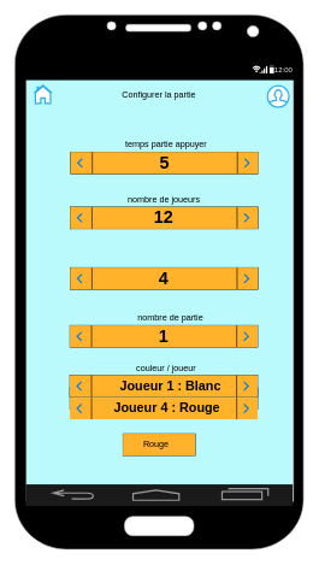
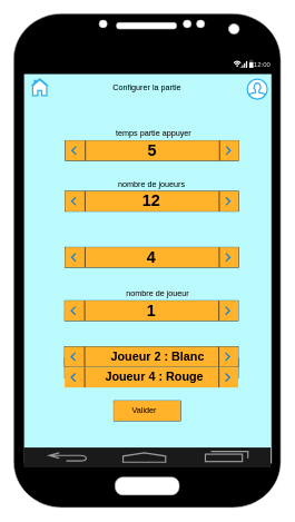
  <mxCell id="0" />
  <mxCell id="1" parent="0" />
  <mxCell id="2" value="" style="verticalLabelPosition=bottom;verticalAlign=top;html=1;shadow=0;dashed=0;strokeWidth=1;strokeColor=none;shape=rect;fillColor=#BBFAFC;" parent="1" vertex="1"><mxGeometry x="30" y="100" width="375" height="578" as="geometry" /></mxCell>
  <mxCell id="3" value="" style="verticalLabelPosition=bottom;verticalAlign=top;html=1;shadow=0;dashed=0;strokeWidth=1;shape=mxgraph.android.phone2;strokeColor=#c0c0c0;fillColor=#000000;" parent="1" vertex="1"><mxGeometry x="20" y="20" width="400" height="740" as="geometry" /></mxCell>
  <mxCell id="4" value="" style="strokeWidth=1;html=1;shadow=0;dashed=0;shape=mxgraph.android.statusBar;align=center;fillColor=#000000;strokeColor=#ffffff;fontColor=#ffffff;fontSize=10;" parent="1" vertex="1"><mxGeometry x="30" y="80" width="380" height="30" as="geometry" /></mxCell>
  <mxCell id="5" value="" style="verticalLabelPosition=bottom;verticalAlign=top;html=1;shadow=0;dashed=0;strokeWidth=2;shape=mxgraph.android.navigation_bar_1;fillColor=#1A1A1A;strokeColor=#999999;" parent="1" vertex="1"><mxGeometry x="35" y="670" width="370" height="30" as="geometry" /></mxCell>
  <mxCell id="6" value="" style="group;strokeColor=#000000;" parent="1" vertex="1" connectable="0"><mxGeometry x="97.46" y="210" width="260" height="30" as="geometry" /></mxCell>
  <mxCell id="7" value="" style="group;fillColor=#FFB22A;" parent="6" vertex="1" connectable="0"><mxGeometry width="260" height="30" as="geometry" /></mxCell>
  <mxCell id="8" value="" style="endArrow=none;html=1;entryX=0.115;entryY=0;entryDx=0;entryDy=0;entryPerimeter=0;" parent="7" edge="1"><mxGeometry width="50" height="50" relative="1" as="geometry"><mxPoint x="30" y="30" as="sourcePoint" /><mxPoint x="29.9" as="targetPoint" /></mxGeometry></mxCell>
  <mxCell id="9" value="" style="html=1;verticalLabelPosition=bottom;labelBackgroundColor=#ffffff;verticalAlign=top;shadow=0;dashed=0;strokeWidth=2;shape=mxgraph.ios7.misc.left;strokeColor=#0080f0;fillColor=#000000;" parent="7" vertex="1"><mxGeometry x="10" y="9" width="6" height="12" as="geometry" /></mxCell>
  <mxCell id="10" value="" style="endArrow=none;html=1;entryX=0.115;entryY=0;entryDx=0;entryDy=0;entryPerimeter=0;" parent="7" edge="1"><mxGeometry width="50" height="50" relative="1" as="geometry"><mxPoint x="231.1" y="30" as="sourcePoint" /><mxPoint x="231.0" as="targetPoint" /><Array as="points"><mxPoint x="231.1" y="30" /></Array></mxGeometry></mxCell>
  <mxCell id="11" value="" style="html=1;verticalLabelPosition=bottom;labelBackgroundColor=#ffffff;verticalAlign=top;shadow=0;dashed=0;strokeWidth=2;shape=mxgraph.ios7.misc.right;strokeColor=#0080f0;fillColor=#000000;" parent="7" vertex="1"><mxGeometry x="241" y="9" width="6" height="12" as="geometry" /></mxCell>
  <mxCell id="12" value="&lt;b&gt;&lt;font style=&quot;font-size: 24px&quot;&gt;5&lt;/font&gt;&lt;/b&gt;" style="text;html=1;strokeColor=none;fillColor=none;align=center;verticalAlign=middle;whiteSpace=wrap;rounded=0;" parent="7" vertex="1"><mxGeometry x="96.27" y="2.5" width="67.46" height="25" as="geometry" /></mxCell>
  <mxCell id="13" value="" style="group;strokeColor=#000000;" parent="1" vertex="1" connectable="0"><mxGeometry x="96.45" y="450" width="260" height="30" as="geometry" /></mxCell>
  <mxCell id="14" value="" style="group;fillColor=#FFB22A;" parent="13" vertex="1" connectable="0"><mxGeometry width="260" height="30" as="geometry" /></mxCell>
  <mxCell id="15" value="" style="endArrow=none;html=1;entryX=0.115;entryY=0;entryDx=0;entryDy=0;entryPerimeter=0;" parent="14" edge="1"><mxGeometry width="50" height="50" relative="1" as="geometry"><mxPoint x="30" y="30" as="sourcePoint" /><mxPoint x="29.9" as="targetPoint" /></mxGeometry></mxCell>
  <mxCell id="16" value="" style="html=1;verticalLabelPosition=bottom;labelBackgroundColor=#ffffff;verticalAlign=top;shadow=0;dashed=0;strokeWidth=2;shape=mxgraph.ios7.misc.left;strokeColor=#0080f0;fillColor=#000000;" parent="14" vertex="1"><mxGeometry x="10" y="9" width="6" height="12" as="geometry" /></mxCell>
  <mxCell id="17" value="" style="endArrow=none;html=1;entryX=0.115;entryY=0;entryDx=0;entryDy=0;entryPerimeter=0;" parent="14" edge="1"><mxGeometry width="50" height="50" relative="1" as="geometry"><mxPoint x="231.1" y="30" as="sourcePoint" /><mxPoint x="231.0" as="targetPoint" /><Array as="points"><mxPoint x="231.1" y="30" /></Array></mxGeometry></mxCell>
  <mxCell id="18" value="" style="html=1;verticalLabelPosition=bottom;labelBackgroundColor=#ffffff;verticalAlign=top;shadow=0;dashed=0;strokeWidth=2;shape=mxgraph.ios7.misc.right;strokeColor=#0080f0;fillColor=#000000;" parent="14" vertex="1"><mxGeometry x="241" y="9" width="6" height="12" as="geometry" /></mxCell>
  <mxCell id="19" value="&lt;b&gt;&lt;font style=&quot;font-size: 24px&quot;&gt;1&lt;/font&gt;&lt;/b&gt;&lt;span style=&quot;color: rgba(0 , 0 , 0 , 0) ; font-family: monospace ; font-size: 0px&quot;&gt;%3CmxGraphModel%3E%3Croot%3E%3CmxCell%20id%3D%220%22%2F%3E%3CmxCell%20id%3D%221%22%20parent%3D%220%22%2F%3E%3CmxCell%20id%3D%222%22%20value%3D%22%26lt%3Bb%26gt%3B%26lt%3Bfont%20style%3D%26quot%3Bfont-size%3A%2024px%26quot%3B%26gt%3B5%26lt%3B%2Ffont%26gt%3B%26lt%3B%2Fb%26gt%3B%22%20style%3D%22text%3Bhtml%3D1%3BstrokeColor%3Dnone%3BfillColor%3Dnone%3Balign%3Dcenter%3BverticalAlign%3Dmiddle%3BwhiteSpace%3Dwrap%3Brounded%3D0%3B%22%20vertex%3D%221%22%20parent%3D%221%22%3E%3CmxGeometry%20x%3D%22423.73%22%20y%3D%22262.5%22%20width%3D%2267.46%22%20height%3D%2225%22%20as%3D%22geometry%22%2F%3E%3C%2FmxCell%3E%3C%2Froot%3E%3C%2FmxGraphModel%3E&lt;/span&gt;" style="text;html=1;strokeColor=none;fillColor=none;align=center;verticalAlign=middle;whiteSpace=wrap;rounded=0;" parent="14" vertex="1"><mxGeometry x="96.27" y="2.5" width="67.46" height="25" as="geometry" /></mxCell>
  <mxCell id="20" value="" style="group;strokeColor=#000000;" parent="1" vertex="1" connectable="0"><mxGeometry x="97" y="370" width="260" height="30" as="geometry" /></mxCell>
  <mxCell id="21" value="" style="group;fillColor=#FFB22A;" parent="20" vertex="1" connectable="0"><mxGeometry width="260" height="30" as="geometry" /></mxCell>
  <mxCell id="22" value="" style="endArrow=none;html=1;entryX=0.115;entryY=0;entryDx=0;entryDy=0;entryPerimeter=0;" parent="21" edge="1"><mxGeometry width="50" height="50" relative="1" as="geometry"><mxPoint x="30" y="30" as="sourcePoint" /><mxPoint x="29.9" as="targetPoint" /></mxGeometry></mxCell>
  <mxCell id="23" value="" style="html=1;verticalLabelPosition=bottom;labelBackgroundColor=#ffffff;verticalAlign=top;shadow=0;dashed=0;strokeWidth=2;shape=mxgraph.ios7.misc.left;strokeColor=#0080f0;fillColor=#000000;" parent="21" vertex="1"><mxGeometry x="10" y="9" width="6" height="12" as="geometry" /></mxCell>
  <mxCell id="24" value="" style="endArrow=none;html=1;entryX=0.115;entryY=0;entryDx=0;entryDy=0;entryPerimeter=0;" parent="21" edge="1"><mxGeometry width="50" height="50" relative="1" as="geometry"><mxPoint x="231.1" y="30" as="sourcePoint" /><mxPoint x="231.0" as="targetPoint" /><Array as="points"><mxPoint x="231.1" y="30" /></Array></mxGeometry></mxCell>
  <mxCell id="25" value="" style="html=1;verticalLabelPosition=bottom;labelBackgroundColor=#ffffff;verticalAlign=top;shadow=0;dashed=0;strokeWidth=2;shape=mxgraph.ios7.misc.right;strokeColor=#0080f0;fillColor=#000000;" parent="21" vertex="1"><mxGeometry x="241" y="9" width="6" height="12" as="geometry" /></mxCell>
  <mxCell id="26" value="&lt;span style=&quot;font-size: 24px&quot;&gt;&lt;b&gt;4&lt;/b&gt;&lt;/span&gt;&lt;span style=&quot;color: rgba(0 , 0 , 0 , 0) ; font-family: monospace ; font-size: 0px&quot;&gt;%3CmxGraphModel%3E%3Croot%3E%3CmxCell%20id%3D%220%22%2F%3E%3CmxCell%20id%3D%221%22%20parent%3D%220%22%2F%3E%3CmxCell%20id%3D%222%22%20value%3D%22%26lt%3Bb%26gt%3B%26lt%3Bfont%20style%3D%26quot%3Bfont-size%3A%2024px%26quot%3B%26gt%3B1%26lt%3B%2Ffont%26gt%3B%26lt%3B%2Fb%26gt%3B%26lt%3Bspan%20style%3D%26quot%3Bcolor%3A%20rgba(0%20%2C%200%20%2C%200%20%2C%200)%20%3B%20font-family%3A%20monospace%20%3B%20font-size%3A%200px%26quot%3B%26gt%3B%253CmxGraphModel%253E%253Croot%253E%253CmxCell%2520id%253D%25220%2522%252F%253E%253CmxCell%2520id%253D%25221%2522%2520parent%253D%25220%2522%252F%253E%253CmxCell%2520id%253D%25222%2522%2520value%253D%2522%2526lt%253Bb%2526gt%253B%2526lt%253Bfont%2520style%253D%2526quot%253Bfont-size%253A%252024px%2526quot%253B%2526gt%253B5%2526lt%253B%252Ffont%2526gt%253B%2526lt%253B%252Fb%2526gt%253B%2522%2520style%253D%2522text%253Bhtml%253D1%253BstrokeColor%253Dnone%253BfillColor%253Dnone%253Balign%253Dcenter%253BverticalAlign%253Dmiddle%253BwhiteSpace%253Dwrap%253Brounded%253D0%253B%2522%2520vertex%253D%25221%2522%2520parent%253D%25221%2522%253E%253CmxGeometry%2520x%253D%2522423.73%2522%2520y%253D%2522262.5%2522%2520width%253D%252267.46%2522%2520height%253D%252225%2522%2520as%253D%2522geometry%2522%252F%253E%253C%252FmxCell%253E%253C%252Froot%253E%253C%252FmxGraphModel%253E%26lt%3B%2Fspan%26gt%3B%22%20style%3D%22text%3Bhtml%3D1%3BstrokeColor%3Dnone%3BfillColor%3Dnone%3Balign%3Dcenter%3BverticalAlign%3Dmiddle%3BwhiteSpace%3Dwrap%3Brounded%3D0%3B%22%20vertex%3D%221%22%20parent%3D%221%22%3E%3CmxGeometry%20x%3D%22422.73%22%20y%3D%22342.5%22%20width%3D%2267.46%22%20height%3D%2225%22%20as%3D%22geometry%22%2F%3E%3C%2FmxCell%3E%3C%2Froot%3E%3C%2FmxGraphModel%3E&lt;/span&gt;&lt;span style=&quot;color: rgba(0 , 0 , 0 , 0) ; font-family: monospace ; font-size: 0px&quot;&gt;%3CmxGraphModel%3E%3Croot%3E%3CmxCell%20id%3D%220%22%2F%3E%3CmxCell%20id%3D%221%22%20parent%3D%220%22%2F%3E%3CmxCell%20id%3D%222%22%20value%3D%22%26lt%3Bb%26gt%3B%26lt%3Bfont%20style%3D%26quot%3Bfont-size%3A%2024px%26quot%3B%26gt%3B1%26lt%3B%2Ffont%26gt%3B%26lt%3B%2Fb%26gt%3B%26lt%3Bspan%20style%3D%26quot%3Bcolor%3A%20rgba(0%20%2C%200%20%2C%200%20%2C%200)%20%3B%20font-family%3A%20monospace%20%3B%20font-size%3A%200px%26quot%3B%26gt%3B%253CmxGraphModel%253E%253Croot%253E%253CmxCell%2520id%253D%25220%2522%252F%253E%253CmxCell%2520id%253D%25221%2522%2520parent%253D%25220%2522%252F%253E%253CmxCell%2520id%253D%25222%2522%2520value%253D%2522%2526lt%253Bb%2526gt%253B%2526lt%253Bfont%2520style%253D%2526quot%253Bfont-size%253A%252024px%2526quot%253B%2526gt%253B5%2526lt%253B%252Ffont%2526gt%253B%2526lt%253B%252Fb%2526gt%253B%2522%2520style%253D%2522text%253Bhtml%253D1%253BstrokeColor%253Dnone%253BfillColor%253Dnone%253Balign%253Dcenter%253BverticalAlign%253Dmiddle%253BwhiteSpace%253Dwrap%253Brounded%253D0%253B%2522%2520vertex%253D%25221%2522%2520parent%253D%25221%2522%253E%253CmxGeometry%2520x%253D%2522423.73%2522%2520y%253D%2522262.5%2522%2520width%253D%252267.46%2522%2520height%253D%252225%2522%2520as%253D%2522geometry%2522%252F%253E%253C%252FmxCell%253E%253C%252Froot%253E%253C%252FmxGraphModel%253E%26lt%3B%2Fspan%26gt%3B%22%20style%3D%22text%3Bhtml%3D1%3BstrokeColor%3Dnone%3BfillColor%3Dnone%3Balign%3Dcenter%3BverticalAlign%3Dmiddle%3BwhiteSpace%3Dwrap%3Brounded%3D0%3B%22%20vertex%3D%221%22%20parent%3D%221%22%3E%3CmxGeometry%20x%3D%22422.73%22%20y%3D%22342.5%22%20width%3D%2267.46%22%20height%3D%2225%22%20as%3D%22geometry%22%2F%3E%3C%2FmxCell%3E%3C%2Froot%3E%3C%2FmxGraphModel%3E&lt;/span&gt;" style="text;html=1;strokeColor=none;fillColor=none;align=center;verticalAlign=middle;whiteSpace=wrap;rounded=0;" parent="21" vertex="1"><mxGeometry x="96.27" y="2.5" width="67.46" height="25" as="geometry" /></mxCell>
  <mxCell id="27" value="" style="group;strokeColor=#000000;" parent="1" vertex="1" connectable="0"><mxGeometry x="96.45" y="536" width="260" height="30" as="geometry" /></mxCell>
  <mxCell id="28" value="" style="group;fillColor=#FFB22A;" parent="27" vertex="1" connectable="0"><mxGeometry y="14" width="260" height="30" as="geometry" /></mxCell>
  <mxCell id="29" value="" style="endArrow=none;html=1;entryX=0.115;entryY=0;entryDx=0;entryDy=0;entryPerimeter=0;" parent="28" edge="1"><mxGeometry width="50" height="50" relative="1" as="geometry"><mxPoint x="30" y="30" as="sourcePoint" /><mxPoint x="29.9" as="targetPoint" /></mxGeometry></mxCell>
  <mxCell id="30" value="" style="html=1;verticalLabelPosition=bottom;labelBackgroundColor=#ffffff;verticalAlign=top;shadow=0;dashed=0;strokeWidth=2;shape=mxgraph.ios7.misc.left;strokeColor=#0080f0;fillColor=#000000;" parent="28" vertex="1"><mxGeometry x="10" y="9" width="6" height="12" as="geometry" /></mxCell>
  <mxCell id="31" value="" style="endArrow=none;html=1;entryX=0.115;entryY=0;entryDx=0;entryDy=0;entryPerimeter=0;" parent="28" edge="1"><mxGeometry width="50" height="50" relative="1" as="geometry"><mxPoint x="231.1" y="30" as="sourcePoint" /><mxPoint x="231.0" as="targetPoint" /><Array as="points"><mxPoint x="231.1" y="30" /></Array></mxGeometry></mxCell>
  <mxCell id="32" value="" style="html=1;verticalLabelPosition=bottom;labelBackgroundColor=#ffffff;verticalAlign=top;shadow=0;dashed=0;strokeWidth=2;shape=mxgraph.ios7.misc.right;strokeColor=#0080f0;fillColor=#000000;" parent="28" vertex="1"><mxGeometry x="241" y="9" width="6" height="12" as="geometry" /></mxCell>
  <mxCell id="33" value="&lt;b&gt;&lt;font style=&quot;font-size: 18px&quot;&gt;Joueur 4 : Rouge&lt;/font&gt;&lt;/b&gt;" style="text;html=1;strokeColor=none;fillColor=none;align=center;verticalAlign=middle;whiteSpace=wrap;rounded=0;" parent="28" vertex="1"><mxGeometry x="30" y="2.5" width="210" height="25" as="geometry" /></mxCell>
  <mxCell id="34" value="" style="group;strokeColor=#000000;" parent="1" vertex="1" connectable="0"><mxGeometry x="97" y="286" width="260" height="30" as="geometry" /></mxCell>
  <mxCell id="35" value="" style="group;fillColor=#FFB22A;" parent="34" vertex="1" connectable="0"><mxGeometry width="260" height="30" as="geometry" /></mxCell>
  <mxCell id="36" value="" style="endArrow=none;html=1;entryX=0.115;entryY=0;entryDx=0;entryDy=0;entryPerimeter=0;" parent="35" edge="1"><mxGeometry width="50" height="50" relative="1" as="geometry"><mxPoint x="30" y="30" as="sourcePoint" /><mxPoint x="29.9" as="targetPoint" /></mxGeometry></mxCell>
  <mxCell id="37" value="" style="html=1;verticalLabelPosition=bottom;labelBackgroundColor=#ffffff;verticalAlign=top;shadow=0;dashed=0;strokeWidth=2;shape=mxgraph.ios7.misc.left;strokeColor=#0080f0;fillColor=#000000;" parent="35" vertex="1"><mxGeometry x="10" y="9" width="6" height="12" as="geometry" /></mxCell>
  <mxCell id="38" value="" style="endArrow=none;html=1;entryX=0.115;entryY=0;entryDx=0;entryDy=0;entryPerimeter=0;" parent="35" edge="1"><mxGeometry width="50" height="50" relative="1" as="geometry"><mxPoint x="231.1" y="30" as="sourcePoint" /><mxPoint x="231.0" as="targetPoint" /><Array as="points"><mxPoint x="231.1" y="30" /></Array></mxGeometry></mxCell>
  <mxCell id="39" value="" style="html=1;verticalLabelPosition=bottom;labelBackgroundColor=#ffffff;verticalAlign=top;shadow=0;dashed=0;strokeWidth=2;shape=mxgraph.ios7.misc.right;strokeColor=#0080f0;fillColor=#000000;" parent="35" vertex="1"><mxGeometry x="241" y="9" width="6" height="12" as="geometry" /></mxCell>
  <mxCell id="40" value="&lt;span style=&quot;font-size: 24px&quot;&gt;&lt;b&gt;12&lt;/b&gt;&lt;/span&gt;" style="text;html=1;strokeColor=none;fillColor=none;align=center;verticalAlign=middle;whiteSpace=wrap;rounded=0;" parent="35" vertex="1"><mxGeometry x="96.27" y="2.5" width="67.46" height="25" as="geometry" /></mxCell>
  <mxCell id="41" value="" style="group;strokeColor=#000000;" parent="1" vertex="1" connectable="0"><mxGeometry x="170" y="600" width="100" height="30" as="geometry" /></mxCell>
  <mxCell id="42" value="" style="group;fillColor=#FFB22A;" parent="41" vertex="1" connectable="0"><mxGeometry width="100" height="30" as="geometry" /></mxCell>
  <mxCell id="43" value="" style="html=1;verticalLabelPosition=bottom;align=center;labelBackgroundColor=#ffffff;verticalAlign=top;strokeWidth=2;shadow=0;dashed=0;shape=mxgraph.ios7.icons.home;strokeColor=#2EAFF0;" parent="1" vertex="1"><mxGeometry x="47.06" y="117.25" width="24" height="25.5" as="geometry" /></mxCell>
  <mxCell id="44" value="" style="html=1;verticalLabelPosition=bottom;align=center;labelBackgroundColor=#ffffff;verticalAlign=top;strokeWidth=2;shadow=0;dashed=0;shape=mxgraph.ios7.icons.user;strokeColor=#2EAFF0;" parent="1" vertex="1"><mxGeometry x="370" y="118" width="30" height="30" as="geometry" /></mxCell>
  <mxCell id="45" value="" style="group;strokeColor=#000000;" parent="1" vertex="1" connectable="0"><mxGeometry x="96.35" y="519" width="260" height="30" as="geometry" /></mxCell>
  <mxCell id="46" value="" style="group;fillColor=#FFB22A;" parent="45" vertex="1" connectable="0"><mxGeometry width="260" height="30" as="geometry" /></mxCell>
  <mxCell id="47" value="" style="endArrow=none;html=1;entryX=0.115;entryY=0;entryDx=0;entryDy=0;entryPerimeter=0;" parent="46" edge="1"><mxGeometry width="50" height="50" relative="1" as="geometry"><mxPoint x="30" y="30" as="sourcePoint" /><mxPoint x="29.9" as="targetPoint" /></mxGeometry></mxCell>
  <mxCell id="48" value="" style="html=1;verticalLabelPosition=bottom;labelBackgroundColor=#ffffff;verticalAlign=top;shadow=0;dashed=0;strokeWidth=2;shape=mxgraph.ios7.misc.left;strokeColor=#0080f0;fillColor=#000000;" parent="46" vertex="1"><mxGeometry x="10" y="9" width="6" height="12" as="geometry" /></mxCell>
  <mxCell id="49" value="" style="endArrow=none;html=1;entryX=0.115;entryY=0;entryDx=0;entryDy=0;entryPerimeter=0;" parent="46" edge="1"><mxGeometry width="50" height="50" relative="1" as="geometry"><mxPoint x="231.1" y="30" as="sourcePoint" /><mxPoint x="231.0" as="targetPoint" /><Array as="points"><mxPoint x="231.1" y="30" /></Array></mxGeometry></mxCell>
  <mxCell id="50" value="" style="html=1;verticalLabelPosition=bottom;labelBackgroundColor=#ffffff;verticalAlign=top;shadow=0;dashed=0;strokeWidth=2;shape=mxgraph.ios7.misc.right;strokeColor=#0080f0;fillColor=#000000;" parent="46" vertex="1"><mxGeometry x="241" y="9" width="6" height="12" as="geometry" /></mxCell>
- <mxCell id="51" value="&lt;span style=&quot;font-size: 18px&quot;&gt;&lt;b&gt;Joueur 1 : Blanc&lt;/b&gt;&lt;/span&gt;" style="text;html=1;strokeColor=none;fillColor=none;align=center;verticalAlign=middle;whiteSpace=wrap;rounded=0;" parent="46" vertex="1"><mxGeometry x="30" y="2.5" width="220" height="25" as="geometry" /></mxCell>
+ <mxCell id="51" value="&lt;span style=&quot;font-size: 18px&quot;&gt;&lt;b&gt;Joueur 2 : Blanc&lt;/b&gt;&lt;/span&gt;" style="text;html=1;strokeColor=none;fillColor=none;align=center;verticalAlign=middle;whiteSpace=wrap;rounded=0;" parent="46" vertex="1"><mxGeometry x="30" y="2.5" width="220" height="25" as="geometry" /></mxCell>
  <mxCell id="52" value="Configurer la partie" style="text;html=1;strokeColor=none;fillColor=none;align=center;verticalAlign=middle;whiteSpace=wrap;rounded=0;" vertex="1" parent="1"><mxGeometry x="80" y="121" width="280" height="20" as="geometry" /></mxCell>
  <mxCell id="53" value="temps partie appuyer" style="text;html=1;strokeColor=none;fillColor=none;align=center;verticalAlign=middle;whiteSpace=wrap;rounded=0;" vertex="1" parent="1"><mxGeometry x="90" y="190" width="280" height="20" as="geometry" /></mxCell>
  <mxCell id="54" value="nombre de joueurs" style="text;html=1;strokeColor=none;fillColor=none;align=center;verticalAlign=middle;whiteSpace=wrap;rounded=0;" vertex="1" parent="1"><mxGeometry x="87.46" y="266" width="280" height="20" as="geometry" /></mxCell>
- <mxCell id="55" value="couleur / joueur" style="text;html=1;strokeColor=none;fillColor=none;align=center;verticalAlign=middle;whiteSpace=wrap;rounded=0;" vertex="1" parent="1"><mxGeometry x="90" y="499" width="280" height="20" as="geometry" /></mxCell>
- <mxCell id="56" value="nombre de partie" style="text;html=1;strokeColor=none;fillColor=none;align=center;verticalAlign=middle;whiteSpace=wrap;rounded=0;" vertex="1" parent="1"><mxGeometry x="96.35" y="430" width="280" height="20" as="geometry" /></mxCell>
- <mxCell id="57" value="Rouge" style="text;html=1;strokeColor=none;fillColor=none;align=center;verticalAlign=middle;whiteSpace=wrap;rounded=0;" vertex="1" parent="1"><mxGeometry x="176.46" y="605" width="80" height="20" as="geometry" /></mxCell>
+ <mxCell id="56" value="nombre de joueur" style="text;html=1;strokeColor=none;fillColor=none;align=center;verticalAlign=middle;whiteSpace=wrap;rounded=0;" vertex="1" parent="1"><mxGeometry x="96.35" y="430" width="280" height="20" as="geometry" /></mxCell>
+ <mxCell id="57" value="Valider" style="text;html=1;strokeColor=none;fillColor=none;align=center;verticalAlign=middle;whiteSpace=wrap;rounded=0;" vertex="1" parent="1"><mxGeometry x="176.46" y="605" width="80" height="20" as="geometry" /></mxCell>
